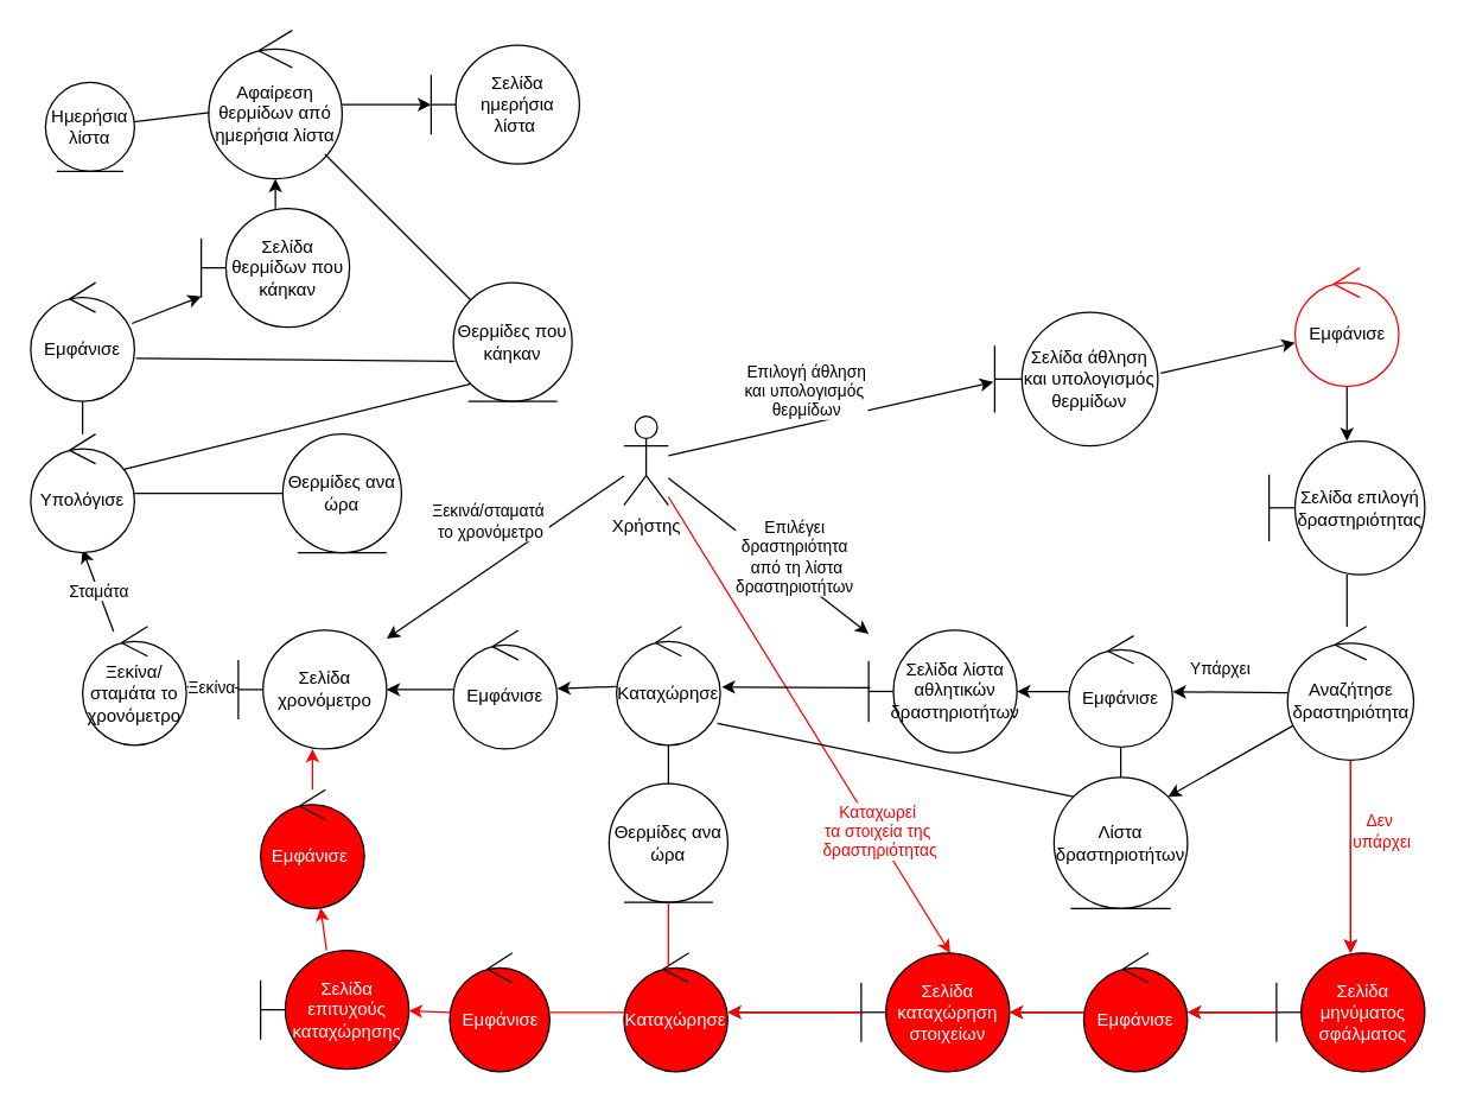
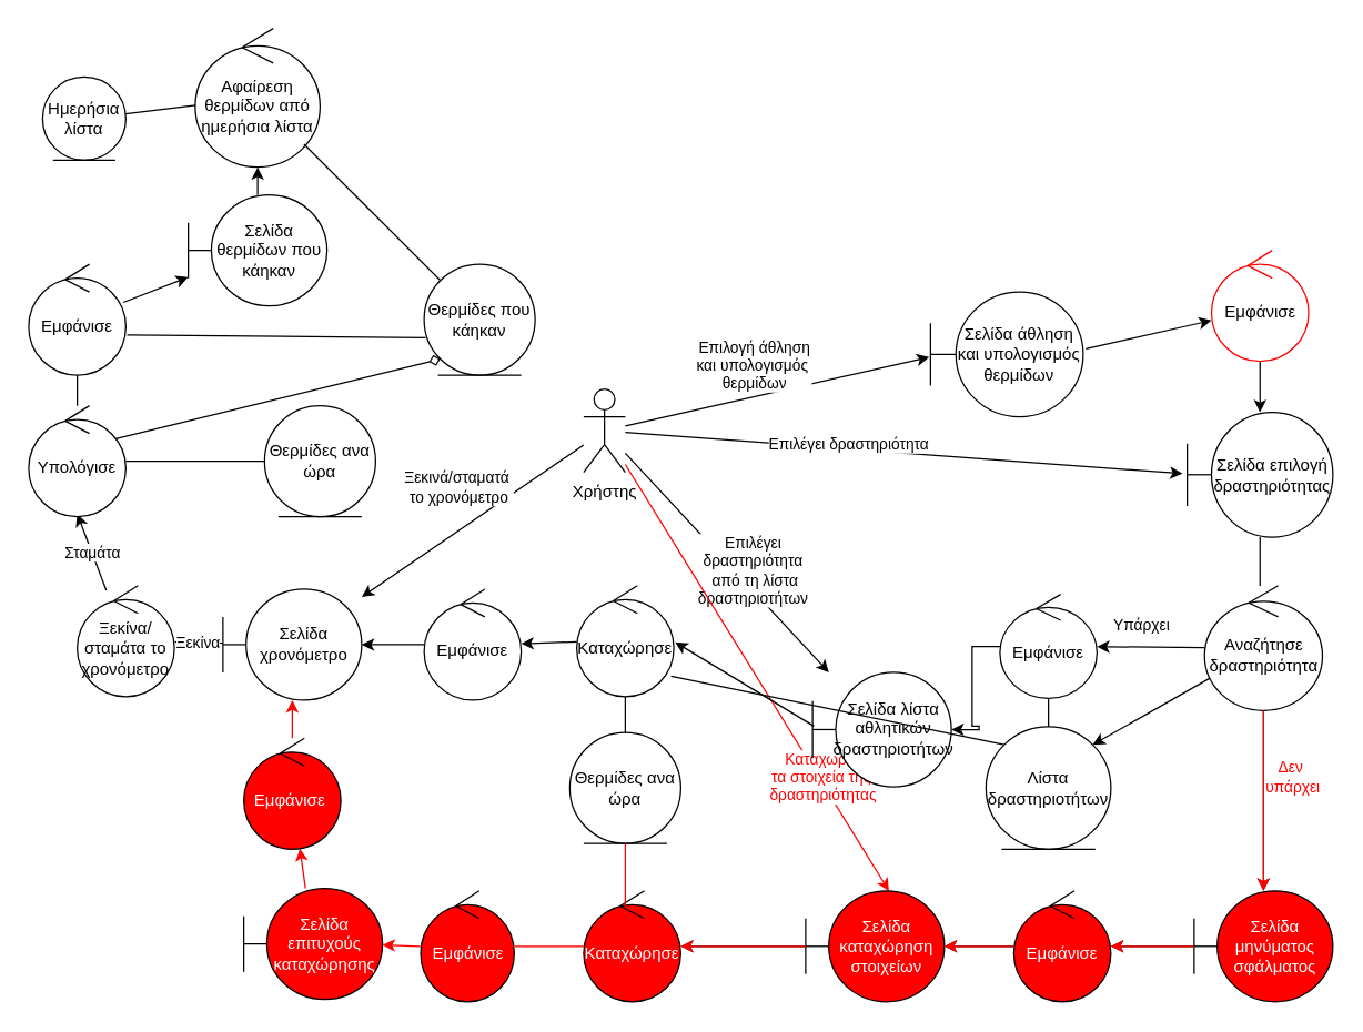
  <mxCell id="0" />
  <mxCell id="1" parent="0" />
  <mxCell id="2" value="" style="edgeStyle=none;rounded=0;orthogonalLoop=1;jettySize=auto;html=1;strokeColor=#000000;entryX=-0.009;entryY=0.522;entryDx=0;entryDy=0;entryPerimeter=0;" parent="1" source="12" target="14" edge="1"><mxGeometry relative="1" as="geometry"><mxPoint x="680" y="321.313" as="targetPoint" /></mxGeometry></mxCell>
  <mxCell id="3" value="Επιλογή άθληση&lt;br&gt;και υπολογισμός&amp;nbsp;&lt;br&gt;θερμίδων" style="edgeLabel;html=1;align=center;verticalAlign=middle;resizable=0;points=[];" parent="2" vertex="1" connectable="0"><mxGeometry x="-0.431" relative="1" as="geometry"><mxPoint x="30" y="-30" as="offset" /></mxGeometry></mxCell>
+ <mxCell id="4" value="" style="edgeStyle=none;rounded=0;orthogonalLoop=1;jettySize=auto;html=1;entryX=-0.032;entryY=0.491;entryDx=0;entryDy=0;entryPerimeter=0;" parent="1" source="12" target="19" edge="1"><mxGeometry relative="1" as="geometry"><mxPoint x="530" y="431.23" as="sourcePoint" /><mxPoint x="787.5" y="431.23" as="targetPoint" /></mxGeometry></mxCell>
+ <mxCell id="5" value="Επιλέγει δραστηριότητα" style="edgeLabel;html=1;align=center;verticalAlign=middle;resizable=0;points=[];" parent="4" vertex="1" connectable="0"><mxGeometry x="0.311" y="1" relative="1" as="geometry"><mxPoint x="-103" y="-10" as="offset" /></mxGeometry></mxCell>
  <mxCell id="6" value="" style="edgeStyle=none;rounded=0;orthogonalLoop=1;jettySize=auto;html=1;" parent="1" source="12" target="31" edge="1"><mxGeometry relative="1" as="geometry" /></mxCell>
  <mxCell id="7" value="Επιλέγει &lt;br&gt;δραστηριότητα&lt;br&gt;&amp;nbsp;από τη λίστα&lt;br&gt;δραστηριοτήτων" style="edgeLabel;html=1;align=center;verticalAlign=middle;resizable=0;points=[];" parent="6" vertex="1" connectable="0"><mxGeometry x="0.212" y="-2" relative="1" as="geometry"><mxPoint x="4" y="-13" as="offset" /></mxGeometry></mxCell>
  <mxCell id="8" value="" style="edgeStyle=none;rounded=0;orthogonalLoop=1;jettySize=auto;html=1;strokeColor=#FF0000;" parent="1" source="12" edge="1"><mxGeometry relative="1" as="geometry"><mxPoint x="450" y="365.285" as="sourcePoint" /><mxPoint x="640" y="641.73" as="targetPoint" /></mxGeometry></mxCell>
  <mxCell id="9" value="&lt;font color=&quot;#ff0000&quot;&gt;Καταχωρεί &lt;br&gt;τα στοιχεία της&lt;br&gt;&amp;nbsp;δραστηριότητας&lt;/font&gt;" style="edgeLabel;html=1;align=center;verticalAlign=middle;resizable=0;points=[];" parent="8" vertex="1" connectable="0"><mxGeometry x="0.183" y="1" relative="1" as="geometry"><mxPoint x="27" y="44" as="offset" /></mxGeometry></mxCell>
  <mxCell id="10" value="" style="edgeStyle=none;rounded=0;orthogonalLoop=1;jettySize=auto;html=1;" parent="1" source="12" target="45" edge="1"><mxGeometry relative="1" as="geometry" /></mxCell>
  <mxCell id="11" value="Ξεκινά/σταματά&amp;nbsp;&lt;br&gt;το χρονόμετρο" style="edgeLabel;html=1;align=center;verticalAlign=middle;resizable=0;points=[];" parent="10" vertex="1" connectable="0"><mxGeometry x="-0.413" y="4" relative="1" as="geometry"><mxPoint x="-46" y="-5" as="offset" /></mxGeometry></mxCell>
  <mxCell id="12" value="Χρήστης" style="shape=umlActor;verticalLabelPosition=bottom;verticalAlign=top;html=1;outlineConnect=0;" parent="1" vertex="1"><mxGeometry x="420" y="280" width="30" height="60" as="geometry" /></mxCell>
  <mxCell id="13" value="" style="edgeStyle=none;rounded=0;orthogonalLoop=1;jettySize=auto;html=1;strokeColor=#000000;exitX=1.018;exitY=0.456;exitDx=0;exitDy=0;exitPerimeter=0;" parent="1" source="14" edge="1"><mxGeometry relative="1" as="geometry"><mxPoint x="792.5" y="230" as="sourcePoint" /><mxPoint x="872.5" y="230.5" as="targetPoint" /></mxGeometry></mxCell>
  <mxCell id="14" value="Σελίδα άθληση και υπολογισμός θερμίδων" style="shape=umlBoundary;whiteSpace=wrap;html=1;strokeColor=#000000;" parent="1" vertex="1"><mxGeometry x="670" y="210" width="110" height="90" as="geometry" /></mxCell>
  <mxCell id="15" value="" style="edgeStyle=none;rounded=0;orthogonalLoop=1;jettySize=auto;html=1;strokeColor=#000000;" parent="1" source="16" target="19" edge="1"><mxGeometry relative="1" as="geometry"><mxPoint x="902.5" y="356.73" as="sourcePoint" /></mxGeometry></mxCell>
  <mxCell id="16" value="Εμφάνισε" style="ellipse;shape=umlControl;whiteSpace=wrap;html=1;strokeColor=#FF0000;" parent="1" vertex="1"><mxGeometry x="872.5" y="180" width="70" height="80" as="geometry" /></mxCell>
  <mxCell id="17" value="" style="edgeStyle=none;rounded=0;orthogonalLoop=1;jettySize=auto;html=1;strokeColor=#FF0000;" parent="1" target="25" edge="1"><mxGeometry relative="1" as="geometry"><mxPoint x="910" y="481.73" as="sourcePoint" /></mxGeometry></mxCell>
  <mxCell id="18" value="" style="edgeStyle=orthogonalEdgeStyle;rounded=0;orthogonalLoop=1;jettySize=auto;html=1;endArrow=none;endFill=0;" parent="1" source="19" target="25" edge="1"><mxGeometry relative="1" as="geometry"><Array as="points"><mxPoint x="910" y="360" /><mxPoint x="910" y="360" /></Array></mxGeometry></mxCell>
  <mxCell id="19" value="Σελίδα επιλογή δραστηριότητας" style="shape=umlBoundary;whiteSpace=wrap;html=1;strokeColor=#000000;" parent="1" vertex="1"><mxGeometry x="855" y="296.73" width="105" height="90" as="geometry" /></mxCell>
  <mxCell id="20" value="" style="edgeStyle=none;rounded=0;orthogonalLoop=1;jettySize=auto;html=1;strokeColor=#000000;endArrow=classic;endFill=1;entryX=1;entryY=0;entryDx=0;entryDy=0;" parent="1" source="25" target="27" edge="1"><mxGeometry relative="1" as="geometry" /></mxCell>
  <mxCell id="21" value="" style="edgeStyle=none;rounded=0;orthogonalLoop=1;jettySize=auto;html=1;strokeColor=#000000;" parent="1" source="25" target="29" edge="1"><mxGeometry relative="1" as="geometry" /></mxCell>
  <mxCell id="22" value="Υπάρχει" style="edgeLabel;html=1;align=center;verticalAlign=middle;resizable=0;points=[];" parent="21" vertex="1" connectable="0"><mxGeometry x="-0.516" y="2" relative="1" as="geometry"><mxPoint x="-27" y="-19" as="offset" /></mxGeometry></mxCell>
  <mxCell id="23" value="" style="edgeStyle=none;rounded=0;orthogonalLoop=1;jettySize=auto;html=1;" parent="1" source="25" target="33" edge="1"><mxGeometry relative="1" as="geometry" /></mxCell>
  <mxCell id="24" value="&lt;font color=&quot;#ff0000&quot;&gt;Δεν&amp;nbsp;&lt;br&gt;υπάρχει&lt;/font&gt;" style="edgeLabel;html=1;align=center;verticalAlign=middle;resizable=0;points=[];" parent="23" vertex="1" connectable="0"><mxGeometry x="-0.467" y="-1" relative="1" as="geometry"><mxPoint x="21" y="13" as="offset" /></mxGeometry></mxCell>
  <mxCell id="25" value="Αναζήτησε δραστηριότητα" style="ellipse;shape=umlControl;whiteSpace=wrap;html=1;strokeColor=#000000;" parent="1" vertex="1"><mxGeometry x="867.5" y="421.73" width="85" height="90" as="geometry" /></mxCell>
  <mxCell id="26" value="" style="edgeStyle=orthogonalEdgeStyle;rounded=0;orthogonalLoop=1;jettySize=auto;html=1;endArrow=none;endFill=0;" parent="1" source="27" target="29" edge="1"><mxGeometry relative="1" as="geometry" /></mxCell>
  <mxCell id="27" value="Λίστα δραστηριοτήτων" style="ellipse;shape=umlEntity;whiteSpace=wrap;html=1;strokeColor=#000000;" parent="1" vertex="1"><mxGeometry x="710" y="523.46" width="90" height="88.27" as="geometry" /></mxCell>
  <mxCell id="28" value="" style="edgeStyle=orthogonalEdgeStyle;rounded=0;orthogonalLoop=1;jettySize=auto;html=1;strokeColor=#000000;endArrow=classic;endFill=1;" parent="1" source="29" target="31" edge="1"><mxGeometry relative="1" as="geometry" /></mxCell>
  <mxCell id="29" value="Εμφάνισε" style="ellipse;shape=umlControl;whiteSpace=wrap;html=1;strokeColor=#000000;" parent="1" vertex="1"><mxGeometry x="720" y="427.98" width="70" height="75" as="geometry" /></mxCell>
  <mxCell id="30" value="" style="edgeStyle=none;rounded=0;orthogonalLoop=1;jettySize=auto;html=1;strokeColor=#000000;entryX=1.014;entryY=0.51;entryDx=0;entryDy=0;entryPerimeter=0;exitX=0.01;exitY=0.47;exitDx=0;exitDy=0;exitPerimeter=0;" parent="1" source="31" target="73" edge="1"><mxGeometry relative="1" as="geometry"><mxPoint x="540" y="465" as="targetPoint" /></mxGeometry></mxCell>
- <mxCell id="31" value="&lt;font style=&quot;font-size: 12px;&quot;&gt;Σελίδα λίστα αθλητικών δραστηριοτήτων&lt;/font&gt;" style="shape=umlBoundary;whiteSpace=wrap;html=1;strokeColor=#000000;" parent="1" vertex="1"><mxGeometry x="585" y="424.23" width="100" height="82.5" as="geometry" /></mxCell>
+ <mxCell id="31" value="&lt;font style=&quot;font-size: 12px;&quot;&gt;Σελίδα λίστα αθλητικών δραστηριοτήτων&lt;/font&gt;" style="shape=umlBoundary;whiteSpace=wrap;html=1;strokeColor=#000000;" parent="1" vertex="1"><mxGeometry x="585" y="484.23" width="100" height="82.5" as="geometry" /></mxCell>
  <mxCell id="32" value="" style="edgeStyle=none;rounded=0;orthogonalLoop=1;jettySize=auto;html=1;" parent="1" source="33" target="35" edge="1"><mxGeometry relative="1" as="geometry" /></mxCell>
  <mxCell id="33" value="&lt;font color=&quot;#ffffff&quot;&gt;Σελίδα μηνύματος σφάλματος&lt;/font&gt;" style="shape=umlBoundary;whiteSpace=wrap;html=1;fillColor=#FF0000;" parent="1" vertex="1"><mxGeometry x="860" y="641.73" width="100" height="80" as="geometry" /></mxCell>
  <mxCell id="34" value="" style="edgeStyle=none;rounded=0;orthogonalLoop=1;jettySize=auto;html=1;" parent="1" source="35" target="37" edge="1"><mxGeometry relative="1" as="geometry" /></mxCell>
  <mxCell id="35" value="&lt;font color=&quot;#ffffff&quot;&gt;Εμφάνισε&lt;/font&gt;" style="ellipse;shape=umlControl;whiteSpace=wrap;html=1;fillColor=#FF0000;" parent="1" vertex="1"><mxGeometry x="730" y="641.73" width="70" height="80" as="geometry" /></mxCell>
  <mxCell id="36" value="" style="edgeStyle=none;rounded=0;orthogonalLoop=1;jettySize=auto;html=1;" parent="1" source="37" target="61" edge="1"><mxGeometry relative="1" as="geometry"><mxPoint x="520" y="680" as="targetPoint" /></mxGeometry></mxCell>
  <mxCell id="37" value="&lt;font color=&quot;#ffffff&quot;&gt;Σελίδα καταχώρηση στοιχείων&lt;/font&gt;" style="shape=umlBoundary;whiteSpace=wrap;html=1;fillColor=#FF0000;" parent="1" vertex="1"><mxGeometry x="580" y="641.73" width="100" height="80" as="geometry" /></mxCell>
  <mxCell id="38" value="" style="edgeStyle=none;rounded=0;orthogonalLoop=1;jettySize=auto;html=1;strokeColor=#FF0000;" parent="1" source="39" target="41" edge="1"><mxGeometry relative="1" as="geometry" /></mxCell>
  <mxCell id="39" value="&lt;font color=&quot;#ffffff&quot;&gt;Εμφάνισε&lt;/font&gt;" style="ellipse;shape=umlControl;whiteSpace=wrap;html=1;fillColor=#FF0000;" parent="1" vertex="1"><mxGeometry x="302.5" y="641.73" width="67.5" height="80" as="geometry" /></mxCell>
  <mxCell id="40" value="" style="edgeStyle=none;rounded=0;orthogonalLoop=1;jettySize=auto;html=1;endArrow=classic;endFill=1;strokeColor=#FF0000;" parent="1" source="41" target="43" edge="1"><mxGeometry relative="1" as="geometry" /></mxCell>
  <mxCell id="41" value="&lt;font color=&quot;#ffffff&quot;&gt;Σελίδα επιτυχούς καταχώρησης&lt;/font&gt;" style="shape=umlBoundary;whiteSpace=wrap;html=1;fillColor=#FF0000;" parent="1" vertex="1"><mxGeometry x="175" y="640" width="100" height="80" as="geometry" /></mxCell>
  <mxCell id="42" value="" style="edgeStyle=none;rounded=0;orthogonalLoop=1;jettySize=auto;html=1;strokeColor=#FF0000;" parent="1" source="43" target="45" edge="1"><mxGeometry relative="1" as="geometry" /></mxCell>
  <mxCell id="43" value="&lt;font color=&quot;#ffffff&quot;&gt;Εμφάνισε&amp;nbsp;&lt;/font&gt;" style="ellipse;shape=umlControl;whiteSpace=wrap;html=1;fillColor=#FF0000;strokeColor=#000000;" parent="1" vertex="1"><mxGeometry x="175" y="531.73" width="70" height="80" as="geometry" /></mxCell>
  <mxCell id="44" value="Ξεκίνα" style="edgeStyle=none;rounded=0;orthogonalLoop=1;jettySize=auto;html=1;strokeColor=#000000;" parent="1" source="45" target="49" edge="1"><mxGeometry relative="1" as="geometry" /></mxCell>
  <mxCell id="45" value="Σελίδα χρονόμετρο" style="shape=umlBoundary;whiteSpace=wrap;html=1;strokeColor=#000000;" parent="1" vertex="1"><mxGeometry x="160" y="424.23" width="100" height="80" as="geometry" /></mxCell>
  <mxCell id="46" value="" style="edgeStyle=none;rounded=0;orthogonalLoop=1;jettySize=auto;html=1;strokeColor=#000000;" parent="1" source="47" target="45" edge="1"><mxGeometry relative="1" as="geometry" /></mxCell>
  <mxCell id="47" value="Εμφάνισε" style="ellipse;shape=umlControl;whiteSpace=wrap;html=1;strokeColor=#000000;" parent="1" vertex="1"><mxGeometry x="305" y="424.23" width="70" height="80" as="geometry" /></mxCell>
  <mxCell id="48" value="Σταμάτα" style="edgeStyle=none;rounded=0;orthogonalLoop=1;jettySize=auto;html=1;strokeColor=#000000;" parent="1" source="49" edge="1"><mxGeometry relative="1" as="geometry"><mxPoint x="55" y="370" as="targetPoint" /></mxGeometry></mxCell>
  <mxCell id="49" value="Ξεκίνα/σταμάτα το χρονόμετρο" style="ellipse;shape=umlControl;whiteSpace=wrap;html=1;strokeColor=#000000;" parent="1" vertex="1"><mxGeometry x="55" y="421.73" width="70" height="80" as="geometry" /></mxCell>
  <mxCell id="50" value="" style="edgeStyle=none;rounded=0;orthogonalLoop=1;jettySize=auto;html=1;strokeColor=#000000;" parent="1" source="51" target="53" edge="1"><mxGeometry relative="1" as="geometry" /></mxCell>
  <mxCell id="51" value="Εμφάνισε" style="ellipse;shape=umlControl;whiteSpace=wrap;html=1;strokeColor=#000000;" parent="1" vertex="1"><mxGeometry x="20" y="190" width="70" height="80" as="geometry" /></mxCell>
  <mxCell id="52" value="" style="edgeStyle=none;rounded=0;orthogonalLoop=1;jettySize=auto;html=1;strokeColor=#000000;" parent="1" source="53" target="55" edge="1"><mxGeometry relative="1" as="geometry" /></mxCell>
  <mxCell id="53" value="Σελίδα θερμίδων που κάηκαν" style="shape=umlBoundary;whiteSpace=wrap;html=1;strokeColor=#000000;" parent="1" vertex="1"><mxGeometry x="135" y="140" width="100" height="80" as="geometry" /></mxCell>
- <mxCell id="54" value="" style="edgeStyle=none;rounded=0;orthogonalLoop=1;jettySize=auto;html=1;strokeColor=#000000;endArrow=classic;endFill=1;" parent="1" source="55" target="58" edge="1"><mxGeometry relative="1" as="geometry" /></mxCell>
  <mxCell id="55" value="Αφαίρεση θερμίδων από ημερήσια λίστα" style="ellipse;shape=umlControl;whiteSpace=wrap;html=1;strokeColor=#000000;" parent="1" vertex="1"><mxGeometry x="140" y="20" width="90" height="100" as="geometry" /></mxCell>
  <mxCell id="56" value="" style="edgeStyle=none;rounded=0;orthogonalLoop=1;jettySize=auto;html=1;strokeColor=#000000;endArrow=none;endFill=0;" parent="1" source="57" target="55" edge="1"><mxGeometry relative="1" as="geometry" /></mxCell>
  <mxCell id="57" value="Ημερήσια λίστα" style="ellipse;shape=umlEntity;whiteSpace=wrap;html=1;strokeColor=#000000;" parent="1" vertex="1"><mxGeometry x="30" y="55" width="60" height="60" as="geometry" /></mxCell>
- <mxCell id="58" value="Σελίδα ημερήσια λίστα&amp;nbsp;" style="shape=umlBoundary;whiteSpace=wrap;html=1;strokeColor=#000000;" parent="1" vertex="1"><mxGeometry x="290" y="30" width="100" height="80" as="geometry" /></mxCell>
  <mxCell id="59" value="Θερμίδες ανα ώρα" style="ellipse;shape=umlEntity;whiteSpace=wrap;html=1;" parent="1" vertex="1"><mxGeometry x="410" y="527.6" width="80" height="80" as="geometry" /></mxCell>
  <mxCell id="60" value="" style="edgeStyle=orthogonalEdgeStyle;rounded=0;orthogonalLoop=1;jettySize=auto;html=1;endArrow=none;endFill=0;strokeColor=#FF0000;" parent="1" source="61" target="39" edge="1"><mxGeometry relative="1" as="geometry" /></mxCell>
  <mxCell id="61" value="&lt;font color=&quot;#ffffff&quot;&gt;Καταχώρησε&lt;/font&gt;" style="ellipse;shape=umlControl;whiteSpace=wrap;html=1;fillColor=#FF0000;" parent="1" vertex="1"><mxGeometry x="420" y="641.73" width="70" height="80" as="geometry" /></mxCell>
  <mxCell id="62" value="" style="endArrow=none;html=1;rounded=0;entryX=0.5;entryY=1;entryDx=0;entryDy=0;exitX=0.429;exitY=0.141;exitDx=0;exitDy=0;exitPerimeter=0;strokeColor=#FF0000;" parent="1" source="61" target="59" edge="1"><mxGeometry width="50" height="50" relative="1" as="geometry"><mxPoint x="480" y="650" as="sourcePoint" /><mxPoint x="530" y="600" as="targetPoint" /></mxGeometry></mxCell>
  <mxCell id="63" value="Θερμίδες ανα ώρα" style="ellipse;shape=umlEntity;whiteSpace=wrap;html=1;" parent="1" vertex="1"><mxGeometry x="190" y="292" width="80" height="80" as="geometry" /></mxCell>
  <mxCell id="64" value="" style="edgeStyle=orthogonalEdgeStyle;rounded=0;orthogonalLoop=1;jettySize=auto;html=1;endArrow=none;endFill=0;" parent="1" source="67" target="51" edge="1"><mxGeometry relative="1" as="geometry" /></mxCell>
- <mxCell id="65" value="" style="rounded=0;orthogonalLoop=1;jettySize=auto;html=1;endArrow=none;endFill=0;entryX=0;entryY=1;entryDx=0;entryDy=0;exitX=0.886;exitY=0.3;exitDx=0;exitDy=0;exitPerimeter=0;" parent="1" source="67" target="69" edge="1"><mxGeometry relative="1" as="geometry"><mxPoint x="160" y="290" as="targetPoint" /></mxGeometry></mxCell>
+ <mxCell id="65" value="" style="rounded=0;orthogonalLoop=1;jettySize=auto;html=1;endArrow=diamond;endFill=0;entryX=0;entryY=1;entryDx=0;entryDy=0;exitX=0.886;exitY=0.3;exitDx=0;exitDy=0;exitPerimeter=0;" parent="1" source="67" target="69" edge="1"><mxGeometry relative="1" as="geometry"><mxPoint x="160" y="290" as="targetPoint" /></mxGeometry></mxCell>
  <mxCell id="66" value="" style="edgeStyle=none;rounded=0;orthogonalLoop=1;jettySize=auto;html=1;endArrow=none;endFill=0;" parent="1" source="67" target="63" edge="1"><mxGeometry relative="1" as="geometry" /></mxCell>
  <mxCell id="67" value="Υπολόγισε" style="ellipse;shape=umlControl;whiteSpace=wrap;html=1;" parent="1" vertex="1"><mxGeometry x="20" y="292" width="70" height="80" as="geometry" /></mxCell>
  <mxCell id="68" style="edgeStyle=none;rounded=0;orthogonalLoop=1;jettySize=auto;html=1;exitX=0.013;exitY=0.663;exitDx=0;exitDy=0;entryX=1.014;entryY=0.638;entryDx=0;entryDy=0;entryPerimeter=0;endArrow=none;endFill=0;exitPerimeter=0;" parent="1" source="69" target="51" edge="1"><mxGeometry relative="1" as="geometry" /></mxCell>
  <mxCell id="69" value="Θερμίδες που κάηκαν" style="ellipse;shape=umlEntity;whiteSpace=wrap;html=1;" parent="1" vertex="1"><mxGeometry x="305" y="190" width="80" height="80" as="geometry" /></mxCell>
  <mxCell id="70" value="" style="endArrow=none;html=1;rounded=0;entryX=0;entryY=0;entryDx=0;entryDy=0;" parent="1" source="55" target="69" edge="1"><mxGeometry width="50" height="50" relative="1" as="geometry"><mxPoint x="240" y="180" as="sourcePoint" /><mxPoint x="290" y="130" as="targetPoint" /></mxGeometry></mxCell>
  <mxCell id="71" value="" style="edgeStyle=none;rounded=0;orthogonalLoop=1;jettySize=auto;html=1;endArrow=classic;endFill=1;" parent="1" source="73" target="47" edge="1"><mxGeometry relative="1" as="geometry" /></mxCell>
  <mxCell id="72" value="" style="edgeStyle=none;rounded=0;orthogonalLoop=1;jettySize=auto;html=1;endArrow=none;endFill=0;" parent="1" source="73" target="59" edge="1"><mxGeometry relative="1" as="geometry" /></mxCell>
  <mxCell id="73" value="Καταχώρησε" style="ellipse;shape=umlControl;whiteSpace=wrap;html=1;" parent="1" vertex="1"><mxGeometry x="415" y="421.73" width="70" height="80" as="geometry" /></mxCell>
  <mxCell id="74" value="" style="endArrow=none;html=1;rounded=0;entryX=0.971;entryY=0.816;entryDx=0;entryDy=0;entryPerimeter=0;exitX=0;exitY=0;exitDx=0;exitDy=0;" parent="1" source="27" target="73" edge="1"><mxGeometry width="50" height="50" relative="1" as="geometry"><mxPoint x="670" y="570" as="sourcePoint" /><mxPoint x="720" y="520" as="targetPoint" /></mxGeometry></mxCell>
  <mxCell id="75" value="" style="edgeStyle=none;rounded=0;orthogonalLoop=1;jettySize=auto;html=1;strokeColor=#FF0000;" parent="1" edge="1"><mxGeometry relative="1" as="geometry"><mxPoint x="860" y="681.73" as="sourcePoint" /><mxPoint x="800" y="681.73" as="targetPoint" /></mxGeometry></mxCell>
  <mxCell id="76" value="" style="edgeStyle=none;rounded=0;orthogonalLoop=1;jettySize=auto;html=1;strokeColor=#FF0000;" parent="1" edge="1"><mxGeometry relative="1" as="geometry"><mxPoint x="730" y="681.73" as="sourcePoint" /><mxPoint x="680" y="681.73" as="targetPoint" /></mxGeometry></mxCell>
  <mxCell id="77" value="" style="edgeStyle=none;rounded=0;orthogonalLoop=1;jettySize=auto;html=1;strokeColor=#FF0000;" parent="1" edge="1"><mxGeometry relative="1" as="geometry"><mxPoint x="910" y="511.73" as="sourcePoint" /><mxPoint x="910" y="641.73" as="targetPoint" /></mxGeometry></mxCell>
  <mxCell id="78" value="" style="edgeStyle=none;rounded=0;orthogonalLoop=1;jettySize=auto;html=1;strokeColor=#FF0000;" parent="1" edge="1"><mxGeometry relative="1" as="geometry"><mxPoint x="490" y="681.73" as="targetPoint" /><mxPoint x="580" y="681.73" as="sourcePoint" /></mxGeometry></mxCell>
